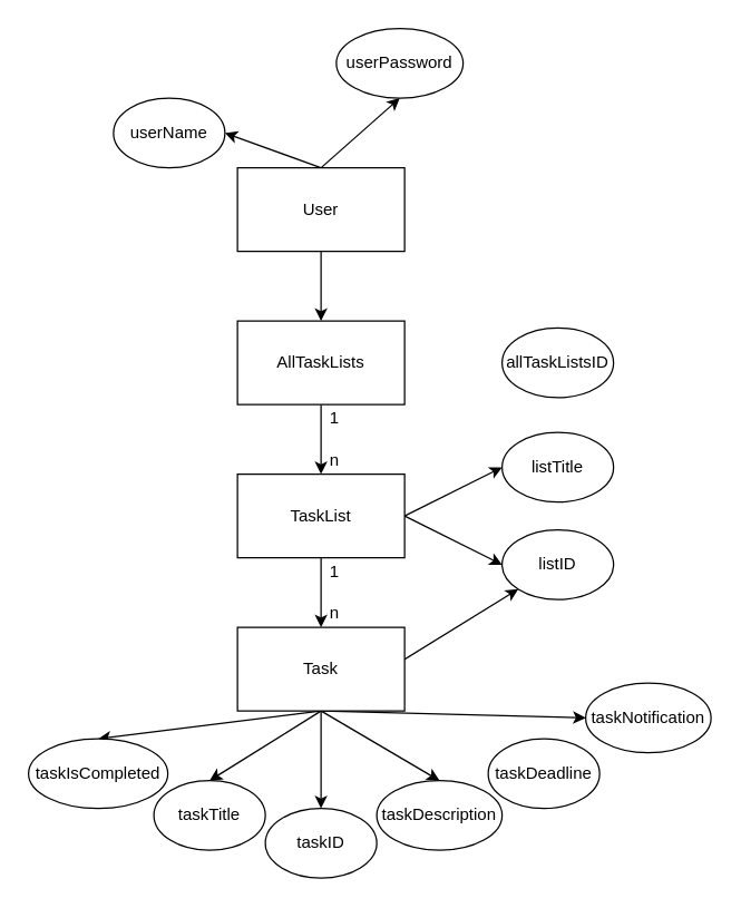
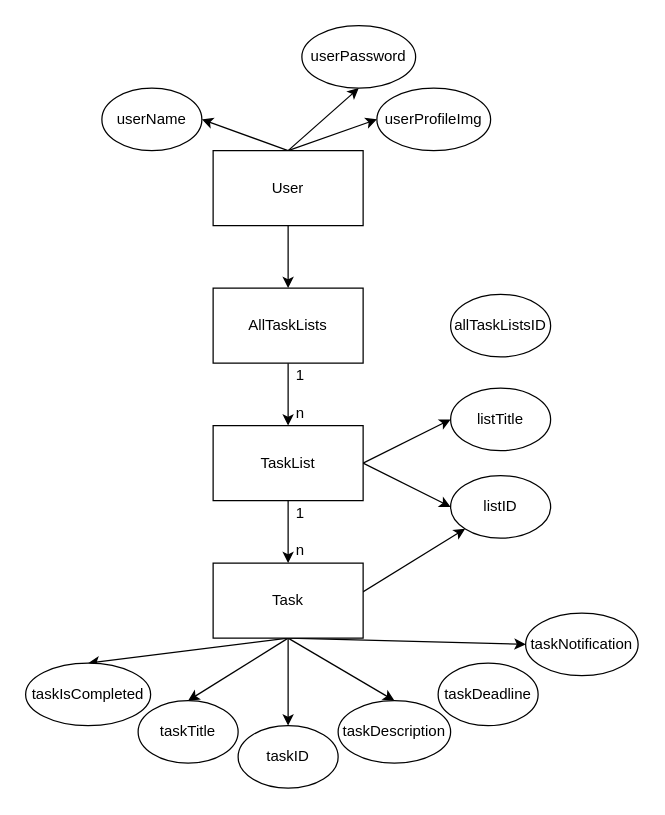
  <mxCell id="0" />
  <mxCell id="1" parent="0" />
  <mxCell id="2" style="html=1;" parent="1" source="3" target="7" edge="1"><mxGeometry relative="1" as="geometry" /></mxCell>
  <mxCell id="3" value="AllTaskLists" style="rounded=0;whiteSpace=wrap;html=1;" parent="1" vertex="1"><mxGeometry x="170" y="230" width="120" height="60" as="geometry" /></mxCell>
  <mxCell id="4" style="edgeStyle=none;html=1;exitX=0.5;exitY=1;exitDx=0;exitDy=0;entryX=0.5;entryY=0;entryDx=0;entryDy=0;" parent="1" source="7" target="14" edge="1"><mxGeometry relative="1" as="geometry" /></mxCell>
  <mxCell id="5" style="edgeStyle=none;html=1;exitX=1;exitY=0.5;exitDx=0;exitDy=0;entryX=0;entryY=0.5;entryDx=0;entryDy=0;" parent="1" source="7" target="20" edge="1"><mxGeometry relative="1" as="geometry" /></mxCell>
  <mxCell id="6" style="edgeStyle=none;html=1;exitX=1;exitY=0.5;exitDx=0;exitDy=0;entryX=0;entryY=0.5;entryDx=0;entryDy=0;" parent="1" source="7" target="21" edge="1"><mxGeometry relative="1" as="geometry" /></mxCell>
  <mxCell id="7" value="TaskList" style="rounded=0;whiteSpace=wrap;html=1;" parent="1" vertex="1"><mxGeometry x="170" y="340" width="120" height="60" as="geometry" /></mxCell>
  <mxCell id="8" style="edgeStyle=none;html=1;entryX=0.5;entryY=0;entryDx=0;entryDy=0;" parent="1" source="14" target="15" edge="1"><mxGeometry relative="1" as="geometry" /></mxCell>
  <mxCell id="9" style="edgeStyle=none;html=1;entryX=0.5;entryY=0;entryDx=0;entryDy=0;exitX=0.5;exitY=1;exitDx=0;exitDy=0;" parent="1" source="14" target="16" edge="1"><mxGeometry relative="1" as="geometry" /></mxCell>
  <mxCell id="10" style="edgeStyle=none;html=1;exitX=0.5;exitY=1;exitDx=0;exitDy=0;entryX=0.5;entryY=0;entryDx=0;entryDy=0;" parent="1" source="14" target="17" edge="1"><mxGeometry relative="1" as="geometry" /></mxCell>
  <mxCell id="11" style="edgeStyle=none;html=1;exitX=0.5;exitY=1;exitDx=0;exitDy=0;" parent="1" source="14" target="21" edge="1"><mxGeometry relative="1" as="geometry" /></mxCell>
  <mxCell id="12" style="edgeStyle=none;html=1;exitX=0.5;exitY=1;exitDx=0;exitDy=0;entryX=0.5;entryY=0;entryDx=0;entryDy=0;" parent="1" source="14" target="18" edge="1"><mxGeometry relative="1" as="geometry" /></mxCell>
  <mxCell id="13" style="edgeStyle=none;html=1;exitX=0.5;exitY=1;exitDx=0;exitDy=0;entryX=0;entryY=0.5;entryDx=0;entryDy=0;" parent="1" source="14" target="27" edge="1"><mxGeometry relative="1" as="geometry"><mxPoint x="450" y="510" as="targetPoint" /></mxGeometry></mxCell>
  <mxCell id="14" value="Task" style="rounded=0;whiteSpace=wrap;html=1;" parent="1" vertex="1"><mxGeometry x="170" y="450" width="120" height="60" as="geometry" /></mxCell>
  <mxCell id="15" value="taskID" style="ellipse;whiteSpace=wrap;html=1;" parent="1" vertex="1"><mxGeometry x="190" y="580" width="80" height="50" as="geometry" /></mxCell>
  <mxCell id="16" value="taskTitle" style="ellipse;whiteSpace=wrap;html=1;" parent="1" vertex="1"><mxGeometry x="110" y="560" width="80" height="50" as="geometry" /></mxCell>
  <mxCell id="17" value="taskDescription" style="ellipse;whiteSpace=wrap;html=1;" parent="1" vertex="1"><mxGeometry x="270" y="560" width="90" height="50" as="geometry" /></mxCell>
  <mxCell id="18" value="taskIsCompleted" style="ellipse;whiteSpace=wrap;html=1;" parent="1" vertex="1"><mxGeometry x="20" y="530" width="100" height="50" as="geometry" /></mxCell>
  <mxCell id="19" value="taskDeadline" style="ellipse;whiteSpace=wrap;html=1;" parent="1" vertex="1"><mxGeometry x="350" y="530" width="80" height="50" as="geometry" /></mxCell>
  <mxCell id="20" value="listTitle" style="ellipse;whiteSpace=wrap;html=1;" parent="1" vertex="1"><mxGeometry x="360" y="310" width="80" height="50" as="geometry" /></mxCell>
  <mxCell id="21" value="listID" style="ellipse;whiteSpace=wrap;html=1;" parent="1" vertex="1"><mxGeometry x="360" y="380" width="80" height="50" as="geometry" /></mxCell>
  <mxCell id="22" value="1" style="text;html=1;strokeColor=none;fillColor=none;align=center;verticalAlign=middle;whiteSpace=wrap;rounded=0;" parent="1" vertex="1"><mxGeometry x="230" y="290" width="20" height="20" as="geometry" /></mxCell>
  <mxCell id="23" value="n" style="text;html=1;strokeColor=none;fillColor=none;align=center;verticalAlign=middle;whiteSpace=wrap;rounded=0;" parent="1" vertex="1"><mxGeometry x="230" y="320" width="20" height="20" as="geometry" /></mxCell>
  <mxCell id="24" value="1" style="text;html=1;strokeColor=none;fillColor=none;align=center;verticalAlign=middle;whiteSpace=wrap;rounded=0;" parent="1" vertex="1"><mxGeometry x="230" y="400" width="20" height="20" as="geometry" /></mxCell>
  <mxCell id="25" value="n" style="text;html=1;strokeColor=none;fillColor=none;align=center;verticalAlign=middle;whiteSpace=wrap;rounded=0;" parent="1" vertex="1"><mxGeometry x="230" y="430" width="20" height="20" as="geometry" /></mxCell>
  <mxCell id="26" value="allTaskListsID" style="ellipse;whiteSpace=wrap;html=1;" parent="1" vertex="1"><mxGeometry x="360" y="235" width="80" height="50" as="geometry" /></mxCell>
  <mxCell id="27" value="taskNotification" style="ellipse;whiteSpace=wrap;html=1;" parent="1" vertex="1"><mxGeometry x="420" y="490" width="90" height="50" as="geometry" /></mxCell>
  <mxCell id="28" style="edgeStyle=none;html=1;" edge="1" parent="1" source="32" target="3"><mxGeometry relative="1" as="geometry" /></mxCell>
  <mxCell id="29" style="edgeStyle=none;html=1;exitX=0.5;exitY=0;exitDx=0;exitDy=0;entryX=1;entryY=0.5;entryDx=0;entryDy=0;" edge="1" parent="1" source="32" target="33"><mxGeometry relative="1" as="geometry" /></mxCell>
  <mxCell id="30" style="edgeStyle=none;html=1;exitX=0.5;exitY=0;exitDx=0;exitDy=0;entryX=0.5;entryY=1;entryDx=0;entryDy=0;" edge="1" parent="1" source="32" target="34"><mxGeometry relative="1" as="geometry" /></mxCell>
+ <mxCell id="31" style="edgeStyle=none;html=1;exitX=0.5;exitY=0;exitDx=0;exitDy=0;entryX=0;entryY=0.5;entryDx=0;entryDy=0;" edge="1" parent="1" source="32" target="35"><mxGeometry relative="1" as="geometry" /></mxCell>
  <mxCell id="32" value="User" style="rounded=0;whiteSpace=wrap;html=1;" vertex="1" parent="1"><mxGeometry x="170" y="120" width="120" height="60" as="geometry" /></mxCell>
  <mxCell id="33" value="userName" style="ellipse;whiteSpace=wrap;html=1;" vertex="1" parent="1"><mxGeometry x="81" y="70" width="80" height="50" as="geometry" /></mxCell>
  <mxCell id="34" value="userPassword" style="ellipse;whiteSpace=wrap;html=1;" vertex="1" parent="1"><mxGeometry x="241" y="20" width="91" height="50" as="geometry" /></mxCell>
+ <mxCell id="35" value="userProfileImg" style="ellipse;whiteSpace=wrap;html=1;" vertex="1" parent="1"><mxGeometry x="301" y="70" width="91" height="50" as="geometry" /></mxCell>
